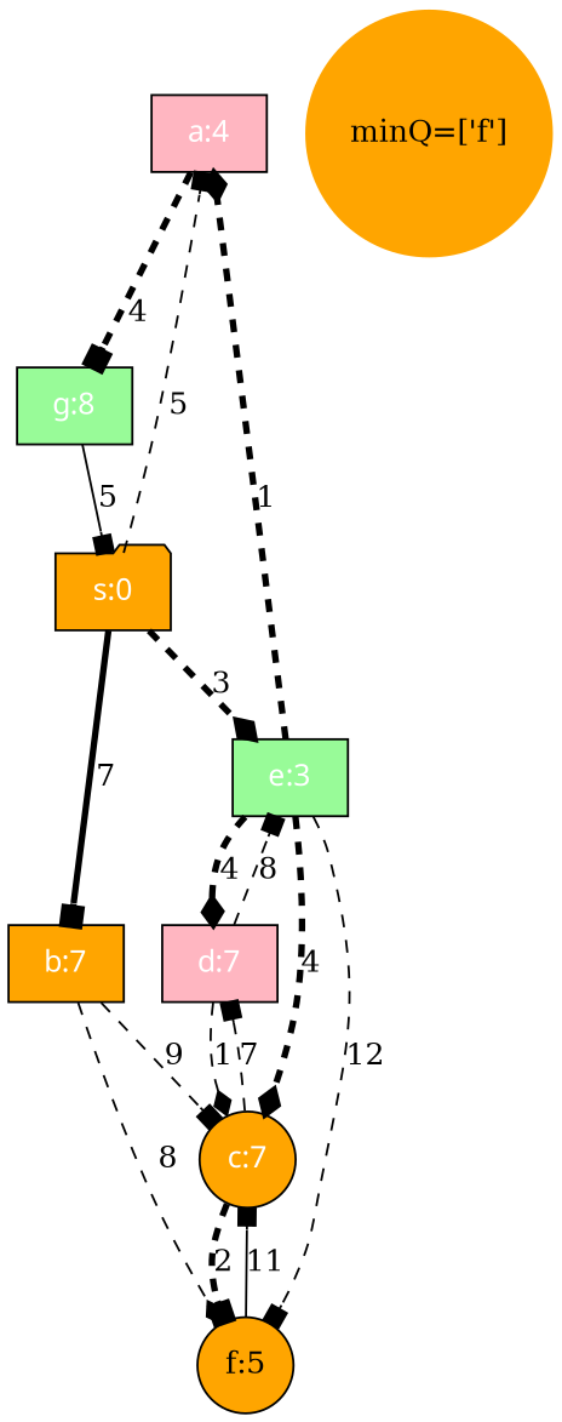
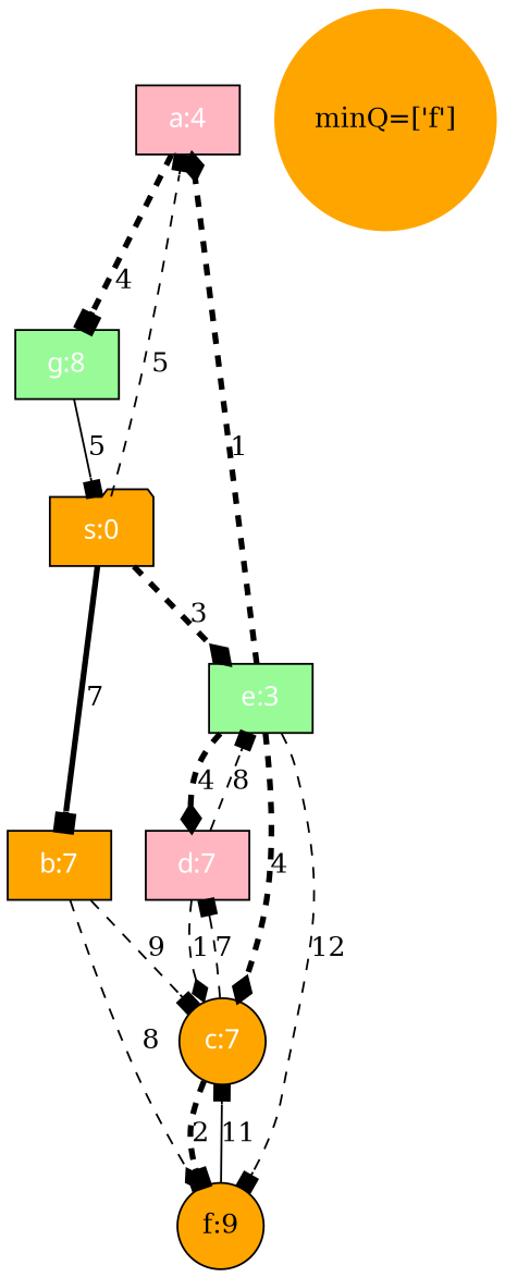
  digraph {
    node [fillcolor=orange fontcolor=white fontname="time-bold" style=filled shape=box]
    edge [penwidth=1 style=dashed arrowhead=box]
    n1 [fillcolor=lightpink label="a:4"]
    n2 [fillcolor=palegreen label="g:8"]
    n3 [label="b:7"]
    n4 [label="c:7" shape=circle]
-   n5 [label="f:5" shape=circle fontcolor="" fontname=""]
+   n5 [label="f:9" shape=circle fontcolor="" fontname=""]
    n6 [fillcolor=lightpink label="d:7"]
    n7 [fillcolor=palegreen label="e:3"]
    n8 [label="s:0" shape=folder]
    n9 [color=white label="minQ=['f']" shape=circle fontcolor="" fontname=""]
    n1 -> n2 [label=4 penwidth=3]
    n2 -> n8 [label=5 style=solid]
    n3 -> n4 [label=9]
    n3 -> n5 [label=8 arrowhead=diamond]
    n4 -> n5 [label=2 penwidth=3]
    n4 -> n6 [label=7]
    n5 -> n4 [label=11 style=solid]
    n6 -> n4 [label=1 arrowhead=diamond]
    n6 -> n7 [label=8]
    n7 -> n1 [label=1 penwidth=3 arrowhead=diamond]
    n7 -> n4 [label=4 penwidth=3 arrowhead=diamond]
    n7 -> n5 [label=12]
    n7 -> n6 [label=4 penwidth=3 arrowhead=diamond]
    n8 -> n1 [label=5]
    n8 -> n3 [label=7 penwidth=3 style=solid]
    n8 -> n7 [label=3 penwidth=3 arrowhead=diamond]
  }
